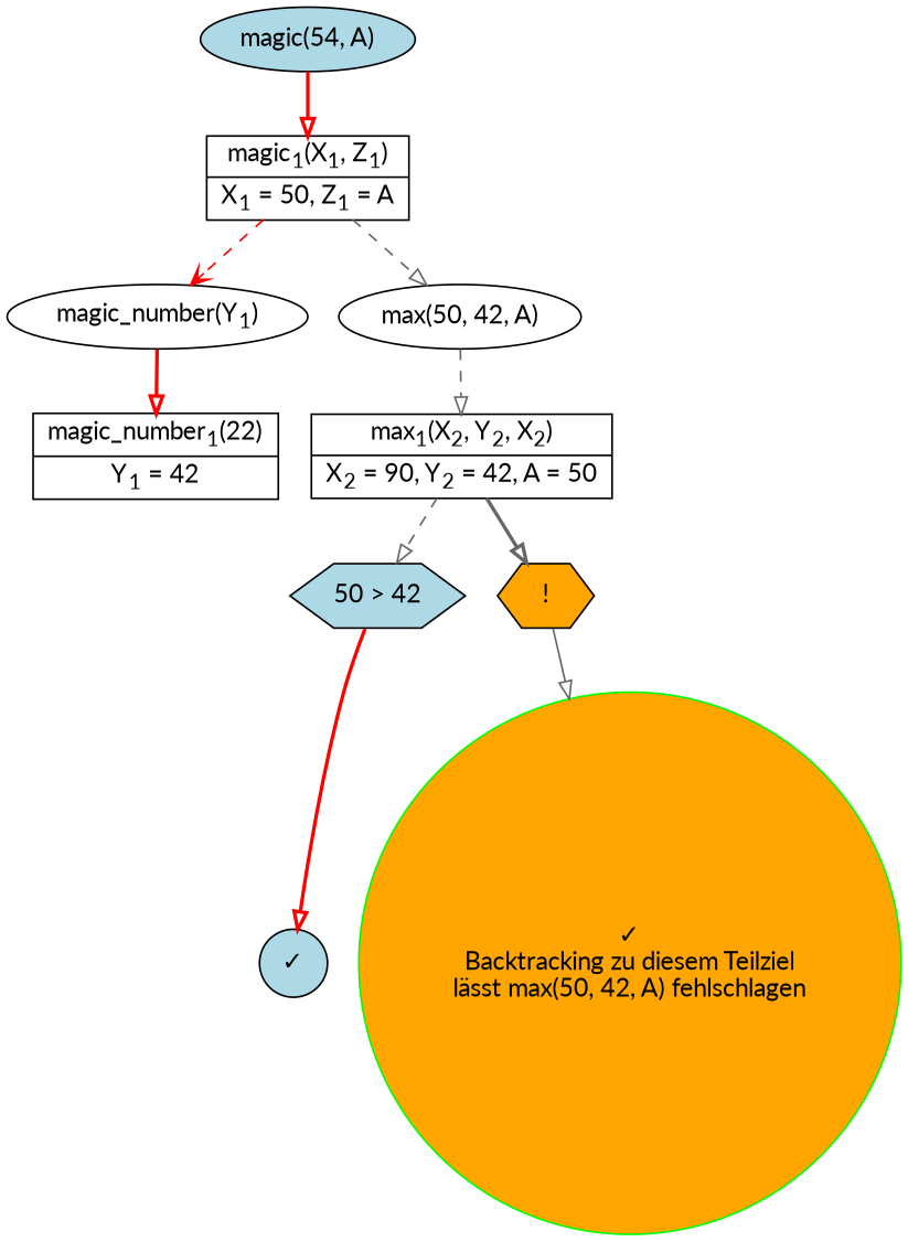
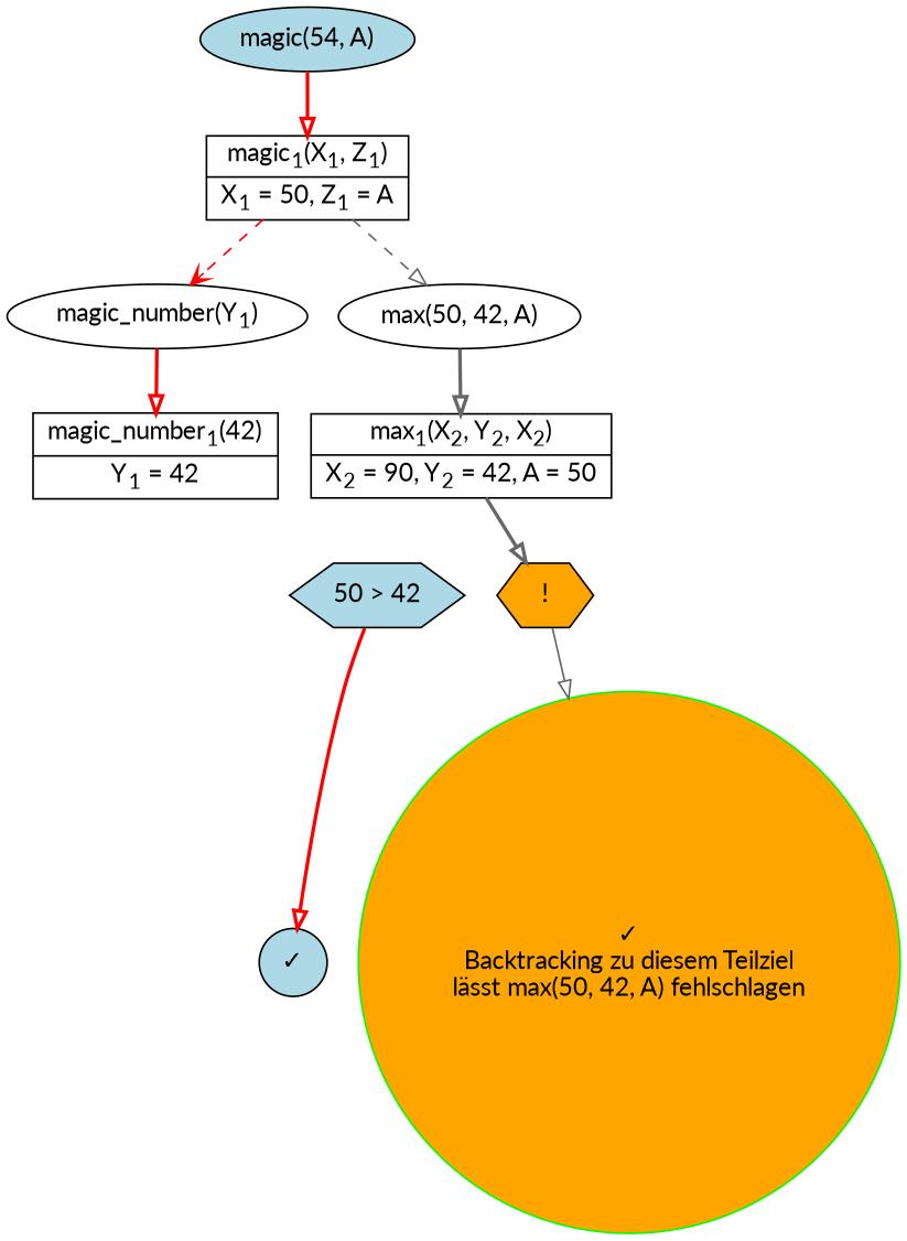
  digraph {
    fontname=Lato
    node [fontname=Lato shape=record]
    edge [fontname=Lato style=bold arrowhead=onormal color=gray40]
    n1 [label=<magic_number(Y<sub>1</sub>)> shape=""]
    n2 [label=<max(50, 42, A)> shape=""]
    n3 [fillcolor=lightblue label="50 > 42" shape=hexagon style=filled]
    n4 [fillcolor=orange label="!" shape=hexagon style=filled]
-   n5 [label=<{magic_number<sub>1</sub>(22)|Y<sub>1</sub> = 42}>]
+   n5 [label=<{magic_number<sub>1</sub>(42)|Y<sub>1</sub> = 42}>]
    n6 [label=<{max<sub>1</sub>(X<sub>2</sub>, Y<sub>2</sub>, X<sub>2</sub>)|X<sub>2</sub> = 90, Y<sub>2</sub> = 42, A = 50}>]
    n7 [fillcolor=lightblue label="✓" shape=circle style=filled]
    n8 [color=green fillcolor=orange label="✓\nBacktracking zu diesem Teilziel\nlässt max(50, 42, A) fehlschlagen" shape=circle style=filled]
    n9 [fillcolor=lightblue label="magic(54, A)" shape=ellipse style=filled]
    n10 [label=<{magic<sub>1</sub>(X<sub>1</sub>, Z<sub>1</sub>)|X<sub>1</sub> = 50, Z<sub>1</sub> = A}>]
    subgraph sub_1 {
      rank=same
      n1
      n2
    }
    subgraph sub_2 {
      rank=same
      n3
      n4
    }
    n1 -> n2 [style=invis arrowhead="" color=""]
    n1 -> n5 [color=red]
-   n2 -> n6 [style=dashed]
+   n2 -> n6
    n3 -> n4 [style=invis arrowhead="" color=""]
    n3 -> n7 [color=red]
    n4 -> n8 [style=solid]
-   n6 -> n3 [style=dashed]
    n6 -> n4
    n9 -> n10 [color=red]
    n10 -> n1 [arrowhead=vee color=red style=dashed]
    n10 -> n2 [style=dashed]
  }
